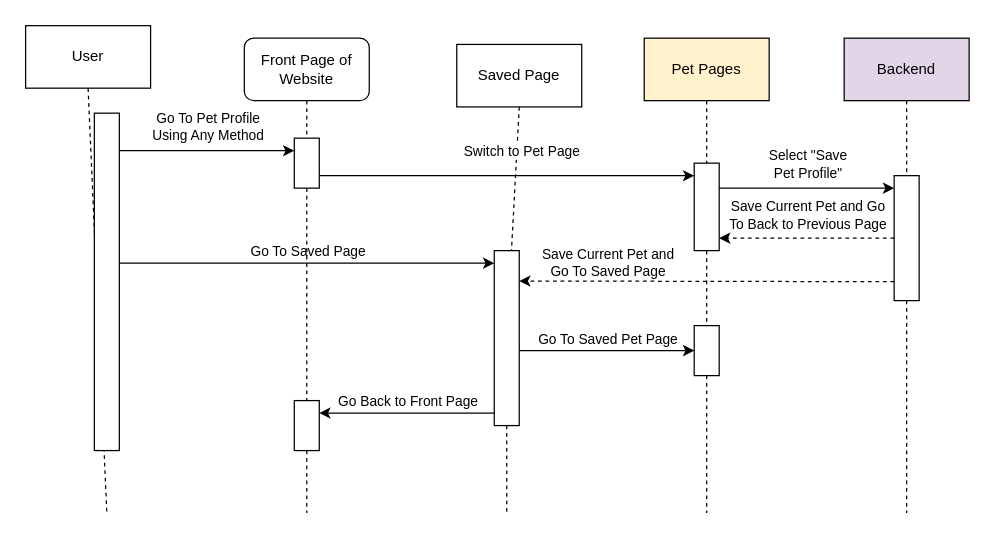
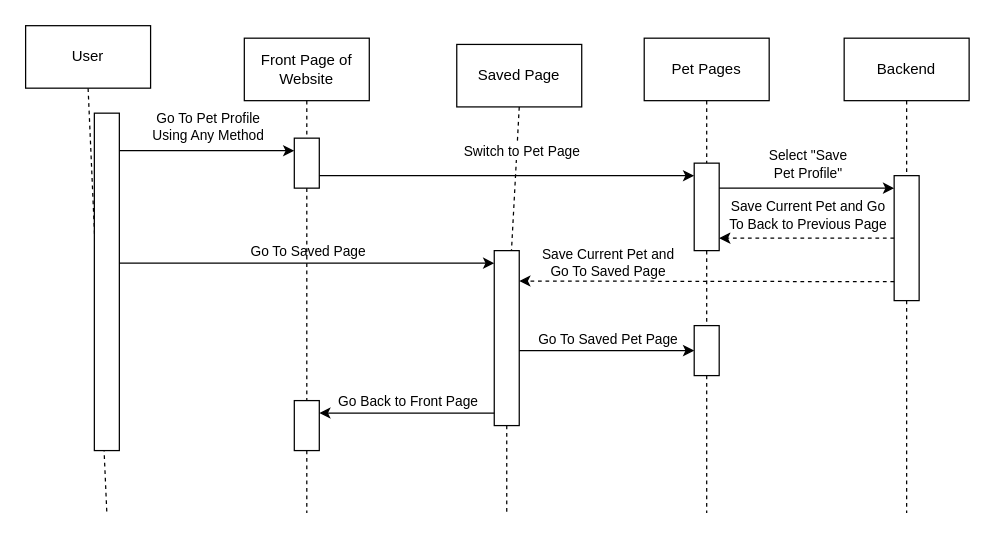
  <mxCell id="0" />
  <mxCell id="1" parent="0" />
  <mxCell id="2" style="edgeStyle=none;html=1;exitX=0.5;exitY=1;exitDx=0;exitDy=0;endArrow=none;endFill=0;dashed=1;" parent="1" source="3" edge="1"><mxGeometry relative="1" as="geometry"><mxPoint x="85" y="410" as="targetPoint" /></mxGeometry></mxCell>
  <mxCell id="3" value="User" style="whiteSpace=wrap;html=1;" parent="1" vertex="1"><mxGeometry x="20" y="20" width="100" height="50" as="geometry" /></mxCell>
  <mxCell id="4" style="edgeStyle=none;html=1;exitX=0.5;exitY=1;exitDx=0;exitDy=0;endArrow=none;endFill=0;dashed=1;" parent="1" source="24" edge="1"><mxGeometry relative="1" as="geometry"><mxPoint x="245" y="410" as="targetPoint" /></mxGeometry></mxCell>
- <mxCell id="5" value="Front Page of Website" style="whiteSpace=wrap;html=1;rounded=1;" parent="1" vertex="1"><mxGeometry x="195" y="30" width="100" height="50" as="geometry" /></mxCell>
+ <mxCell id="5" value="Front Page of Website" style="whiteSpace=wrap;html=1;" parent="1" vertex="1"><mxGeometry x="195" y="30" width="100" height="50" as="geometry" /></mxCell>
  <mxCell id="6" style="edgeStyle=none;html=1;exitX=0.5;exitY=1;exitDx=0;exitDy=0;endArrow=none;endFill=0;dashed=1;" parent="1" source="16" edge="1"><mxGeometry relative="1" as="geometry"><mxPoint x="405" y="410" as="targetPoint" /></mxGeometry></mxCell>
  <mxCell id="7" value="Saved Page" style="whiteSpace=wrap;html=1;" parent="1" vertex="1"><mxGeometry x="365" y="35" width="100" height="50" as="geometry" /></mxCell>
  <mxCell id="8" style="edgeStyle=none;html=1;exitX=0.5;exitY=1;exitDx=0;exitDy=0;endArrow=none;endFill=0;dashed=1;" parent="1" source="40" edge="1"><mxGeometry relative="1" as="geometry"><mxPoint x="565" y="410" as="targetPoint" /></mxGeometry></mxCell>
- <mxCell id="9" value="Pet Pages" style="whiteSpace=wrap;html=1;fillColor=#fff2cc;" parent="1" vertex="1"><mxGeometry x="515" y="30" width="100" height="50" as="geometry" /></mxCell>
+ <mxCell id="9" value="Pet Pages" style="whiteSpace=wrap;html=1;" parent="1" vertex="1"><mxGeometry x="515" y="30" width="100" height="50" as="geometry" /></mxCell>
  <mxCell id="10" style="edgeStyle=none;html=1;exitX=0.5;exitY=1;exitDx=0;exitDy=0;endArrow=none;endFill=0;dashed=1;" parent="1" source="26" edge="1"><mxGeometry relative="1" as="geometry"><mxPoint x="725" y="410" as="targetPoint" /></mxGeometry></mxCell>
- <mxCell id="11" value="Backend" style="whiteSpace=wrap;html=1;fillColor=#e1d5e7;" parent="1" vertex="1"><mxGeometry x="675" y="30" width="100" height="50" as="geometry" /></mxCell>
+ <mxCell id="11" value="Backend" style="whiteSpace=wrap;html=1;" parent="1" vertex="1"><mxGeometry x="675" y="30" width="100" height="50" as="geometry" /></mxCell>
  <mxCell id="12" value="" style="whiteSpace=wrap;html=1;" parent="1" vertex="1"><mxGeometry x="75" y="90" width="20" height="270" as="geometry" /></mxCell>
  <mxCell id="13" value="" style="edgeStyle=none;html=1;exitX=0.5;exitY=1;exitDx=0;exitDy=0;endArrow=none;endFill=0;dashed=1;" parent="1" source="5" target="14" edge="1"><mxGeometry relative="1" as="geometry"><mxPoint x="245" y="410" as="targetPoint" /><mxPoint x="245" y="80" as="sourcePoint" /></mxGeometry></mxCell>
  <mxCell id="14" value="" style="whiteSpace=wrap;html=1;" parent="1" vertex="1"><mxGeometry x="235" y="110" width="20" height="40" as="geometry" /></mxCell>
  <mxCell id="15" value="" style="edgeStyle=none;html=1;exitX=0.5;exitY=1;exitDx=0;exitDy=0;endArrow=none;endFill=0;dashed=1;" parent="1" source="7" target="16" edge="1"><mxGeometry relative="1" as="geometry"><mxPoint x="405" y="410" as="targetPoint" /><mxPoint x="405" y="80" as="sourcePoint" /></mxGeometry></mxCell>
  <mxCell id="16" value="" style="whiteSpace=wrap;html=1;" parent="1" vertex="1"><mxGeometry x="395" y="200" width="20" height="140" as="geometry" /></mxCell>
  <mxCell id="17" value="" style="edgeStyle=none;orthogonalLoop=1;jettySize=auto;html=1;" parent="1" edge="1"><mxGeometry width="80" relative="1" as="geometry"><mxPoint x="255" y="140" as="sourcePoint" /><mxPoint x="555" y="140" as="targetPoint" /><Array as="points" /></mxGeometry></mxCell>
  <mxCell id="18" value="Switch to Pet&lt;span style=&quot;background-color: light-dark(#ffffff, var(--ge-dark-color, #121212));&quot;&gt;&amp;nbsp;Page&lt;/span&gt;" style="edgeLabel;html=1;align=center;verticalAlign=middle;resizable=0;points=[];" parent="17" vertex="1" connectable="0"><mxGeometry x="0.135" relative="1" as="geometry"><mxPoint x="-9" y="-20" as="offset" /></mxGeometry></mxCell>
  <mxCell id="19" value="" style="edgeStyle=none;orthogonalLoop=1;jettySize=auto;html=1;entryX=0.5;entryY=0.25;entryDx=0;entryDy=0;entryPerimeter=0;" parent="1" edge="1"><mxGeometry width="80" relative="1" as="geometry"><mxPoint x="95" y="210" as="sourcePoint" /><mxPoint x="395" y="210" as="targetPoint" /><Array as="points" /></mxGeometry></mxCell>
  <mxCell id="20" value="Go To Saved Page" style="edgeLabel;html=1;align=center;verticalAlign=middle;resizable=0;points=[];" parent="19" vertex="1" connectable="0"><mxGeometry x="0.135" relative="1" as="geometry"><mxPoint x="-20" y="-10" as="offset" /></mxGeometry></mxCell>
  <mxCell id="21" value="" style="edgeStyle=none;html=1;exitX=0.5;exitY=1;exitDx=0;exitDy=0;endArrow=none;endFill=0;dashed=1;" parent="1" source="9" target="22" edge="1"><mxGeometry relative="1" as="geometry"><mxPoint x="565" y="410" as="targetPoint" /><mxPoint x="565" y="80" as="sourcePoint" /></mxGeometry></mxCell>
  <mxCell id="22" value="" style="whiteSpace=wrap;html=1;" parent="1" vertex="1"><mxGeometry x="555" y="130" width="20" height="70" as="geometry" /></mxCell>
  <mxCell id="23" value="" style="edgeStyle=none;html=1;exitX=0.5;exitY=1;exitDx=0;exitDy=0;endArrow=none;endFill=0;dashed=1;" parent="1" source="14" target="24" edge="1"><mxGeometry relative="1" as="geometry"><mxPoint x="245" y="410" as="targetPoint" /><mxPoint x="245" y="150" as="sourcePoint" /></mxGeometry></mxCell>
  <mxCell id="24" value="" style="whiteSpace=wrap;html=1;" parent="1" vertex="1"><mxGeometry x="235" y="320" width="20" height="40" as="geometry" /></mxCell>
  <mxCell id="25" value="" style="edgeStyle=none;html=1;exitX=0.5;exitY=1;exitDx=0;exitDy=0;endArrow=none;endFill=0;dashed=1;" parent="1" source="11" target="26" edge="1"><mxGeometry relative="1" as="geometry"><mxPoint x="725" y="410" as="targetPoint" /><mxPoint x="725" y="80" as="sourcePoint" /></mxGeometry></mxCell>
  <mxCell id="26" value="" style="whiteSpace=wrap;html=1;" parent="1" vertex="1"><mxGeometry x="715" y="140" width="20" height="100" as="geometry" /></mxCell>
  <mxCell id="27" value="" style="edgeStyle=none;orthogonalLoop=1;jettySize=auto;html=1;entryX=0;entryY=0.25;entryDx=0;entryDy=0;" parent="1" edge="1"><mxGeometry width="80" relative="1" as="geometry"><mxPoint x="575" y="150" as="sourcePoint" /><mxPoint x="715" y="150" as="targetPoint" /><Array as="points" /></mxGeometry></mxCell>
  <mxCell id="28" value="Select &quot;Save&lt;div&gt;Pet Profile&quot;&lt;/div&gt;" style="edgeLabel;html=1;align=center;verticalAlign=middle;resizable=0;points=[];" parent="27" vertex="1" connectable="0"><mxGeometry x="0.135" relative="1" as="geometry"><mxPoint x="-9" y="-20" as="offset" /></mxGeometry></mxCell>
  <mxCell id="29" value="" style="edgeStyle=none;orthogonalLoop=1;jettySize=auto;html=1;dashed=1;" parent="1" edge="1"><mxGeometry width="80" relative="1" as="geometry"><mxPoint x="715" y="224.87" as="sourcePoint" /><mxPoint x="415" y="224.29" as="targetPoint" /><Array as="points" /></mxGeometry></mxCell>
  <mxCell id="30" value="Save Current Pet and&lt;div&gt;Go To Saved Page&lt;/div&gt;" style="edgeLabel;html=1;align=center;verticalAlign=middle;resizable=0;points=[];" parent="29" vertex="1" connectable="0"><mxGeometry x="0.135" relative="1" as="geometry"><mxPoint x="-60" y="-15" as="offset" /></mxGeometry></mxCell>
  <mxCell id="31" value="" style="edgeStyle=none;orthogonalLoop=1;jettySize=auto;html=1;" parent="1" edge="1"><mxGeometry width="80" relative="1" as="geometry"><mxPoint x="395" y="330" as="sourcePoint" /><mxPoint x="255" y="330" as="targetPoint" /><Array as="points" /></mxGeometry></mxCell>
  <mxCell id="32" value="&lt;div&gt;Go Back to Front Page&lt;/div&gt;" style="edgeLabel;html=1;align=center;verticalAlign=middle;resizable=0;points=[];" parent="31" vertex="1" connectable="0"><mxGeometry x="0.135" relative="1" as="geometry"><mxPoint x="9" y="-10" as="offset" /></mxGeometry></mxCell>
  <mxCell id="33" value="" style="edgeStyle=none;orthogonalLoop=1;jettySize=auto;html=1;entryX=0;entryY=0.25;entryDx=0;entryDy=0;" edge="1" parent="1"><mxGeometry width="80" relative="1" as="geometry"><mxPoint x="95" y="120" as="sourcePoint" /><mxPoint x="235" y="120" as="targetPoint" /><Array as="points" /></mxGeometry></mxCell>
  <mxCell id="34" value="Go To Pet Profile&lt;div&gt;Using Any Method&lt;/div&gt;" style="edgeLabel;html=1;align=center;verticalAlign=middle;resizable=0;points=[];" vertex="1" connectable="0" parent="33"><mxGeometry x="0.135" relative="1" as="geometry"><mxPoint x="-9" y="-20" as="offset" /></mxGeometry></mxCell>
  <mxCell id="35" value="" style="edgeStyle=none;orthogonalLoop=1;jettySize=auto;html=1;dashed=1;" edge="1" parent="1"><mxGeometry width="80" relative="1" as="geometry"><mxPoint x="715" y="190" as="sourcePoint" /><mxPoint x="575" y="190" as="targetPoint" /><Array as="points" /></mxGeometry></mxCell>
  <mxCell id="36" value="Save Current Pet and&amp;nbsp;&lt;span style=&quot;background-color: light-dark(#ffffff, var(--ge-dark-color, #121212));&quot;&gt;Go&lt;/span&gt;&lt;div&gt;To Back to Previous Page&lt;/div&gt;" style="edgeLabel;html=1;align=center;verticalAlign=middle;resizable=0;points=[];" vertex="1" connectable="0" parent="35"><mxGeometry x="0.135" relative="1" as="geometry"><mxPoint x="9" y="-19" as="offset" /></mxGeometry></mxCell>
  <mxCell id="37" value="" style="edgeStyle=none;orthogonalLoop=1;jettySize=auto;html=1;entryX=0;entryY=0.25;entryDx=0;entryDy=0;" edge="1" parent="1"><mxGeometry width="80" relative="1" as="geometry"><mxPoint x="415" y="280" as="sourcePoint" /><mxPoint x="555" y="280" as="targetPoint" /><Array as="points" /></mxGeometry></mxCell>
  <mxCell id="38" value="Go To Saved Pet Page" style="edgeLabel;html=1;align=center;verticalAlign=middle;resizable=0;points=[];" vertex="1" connectable="0" parent="37"><mxGeometry x="0.135" relative="1" as="geometry"><mxPoint x="-9" y="-10" as="offset" /></mxGeometry></mxCell>
  <mxCell id="39" value="" style="edgeStyle=none;html=1;exitX=0.5;exitY=1;exitDx=0;exitDy=0;endArrow=none;endFill=0;dashed=1;" edge="1" parent="1" source="22" target="40"><mxGeometry relative="1" as="geometry"><mxPoint x="565" y="410" as="targetPoint" /><mxPoint x="565" y="200" as="sourcePoint" /></mxGeometry></mxCell>
  <mxCell id="40" value="" style="whiteSpace=wrap;html=1;" vertex="1" parent="1"><mxGeometry x="555" y="260" width="20" height="40" as="geometry" /></mxCell>
